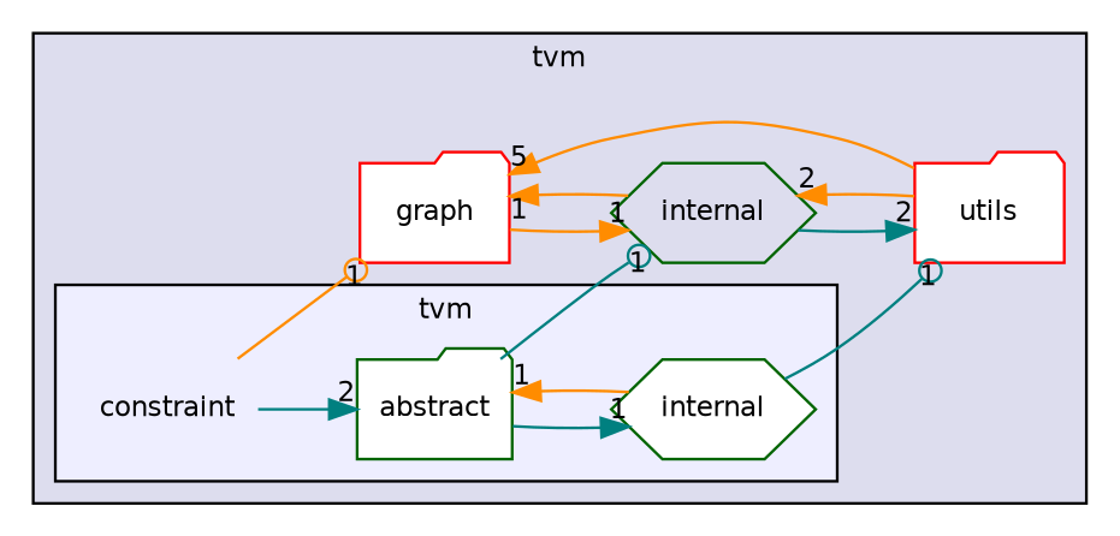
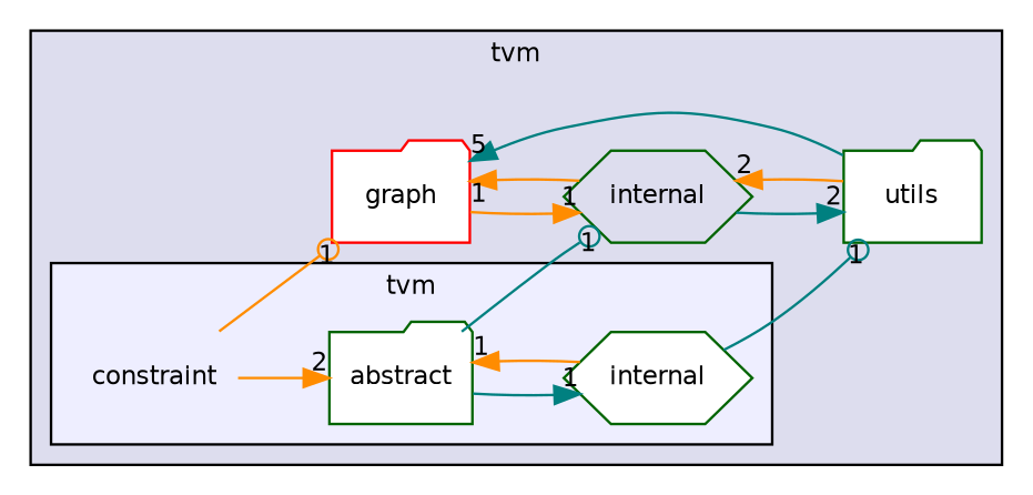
  digraph {
    compound=true
    rankdir=LR
    node [color=red fontname=Helvetica fontsize=10 shape=folder fillcolor=white style=filled]
    edge [arrowhead=normal color=darkorange headlabel=1 labeldistance=1.5 labelfontname=Helvetica labelfontsize=10]
    n1 [label=constraint shape=plaintext fillcolor="" style=""]
    n2 [color=darkgreen label=abstract]
    n3 [color=darkgreen label=internal shape=hexagon]
    n4 [color=darkgreen label=internal shape=hexagon fillcolor="" style=""]
    n5 [label="graph"]
-   n6 [label=utils]
+   n6 [color=darkgreen label=utils]
    subgraph cluster_1 {
      bgcolor="#ddddee"
      fontname=Helvetica
      fontsize=10
      label=tvm
      pencolor=black
      n4
      n5
      n6
      subgraph cluster_2 {
        bgcolor="#eeeeff"
        fontname=Helvetica
        fontsize=10
        label=tvm
        pencolor=black
        n1
        n2
        n3
      }
    }
-   n1 -> n2 [color=teal headlabel=2]
+   n1 -> n2 [headlabel=2]
    n1 -> n5 [arrowhead=odot]
    n2 -> n3 [color=teal]
    n2 -> n4 [arrowhead=odot color=teal]
    n3 -> n2
    n3 -> n6 [arrowhead=odot color=teal]
    n4 -> n5
    n4 -> n6 [color=teal headlabel=2]
    n5 -> n4
    n6 -> n4 [headlabel=2]
-   n6 -> n5 [headlabel=5]
+   n6 -> n5 [color=teal headlabel=5]
  }
